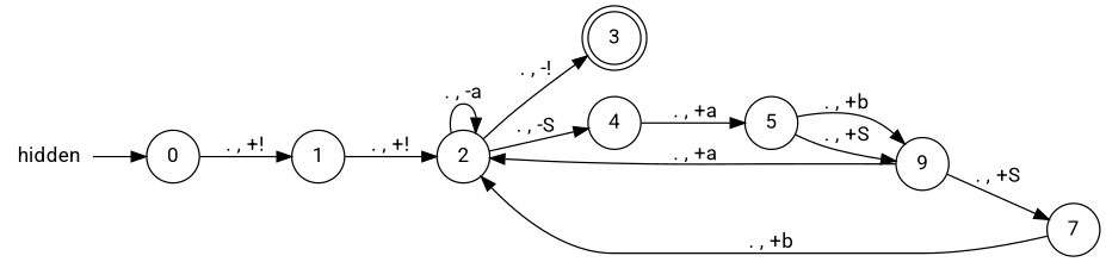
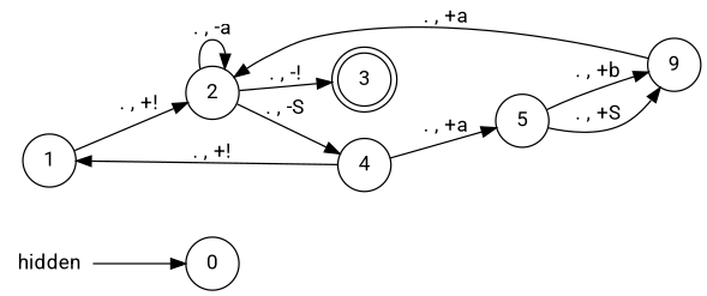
  digraph {
    fontname=Roboto
    rankdir=LR
    node [fontname=Roboto shape=circle]
    edge [fontname=Roboto]
    hidden [shape=plaintext]
    0
    1
    3 [shape=doublecircle]
    2
    4
    5
    n8 [label=9]
-   7
    hidden -> 0
-   0 -> 1 [label=". , +!"]
+   4 -> 1 [label=". , +!"]
    1 -> 2 [label=". , +!"]
    2 -> 3 [label=". , -!"]
    2 -> 2 [label=". , -a"]
    2 -> 4 [label=". , -S"]
    4 -> 5 [label=". , +a"]
    5 -> n8 [label=". , +b"]
    5 -> n8 [label=". , +S"]
    n8 -> 2 [label=". , +a"]
-   n8 -> 7 [label=". , +S"]
-   7 -> 2 [label=". , +b"]
  }
